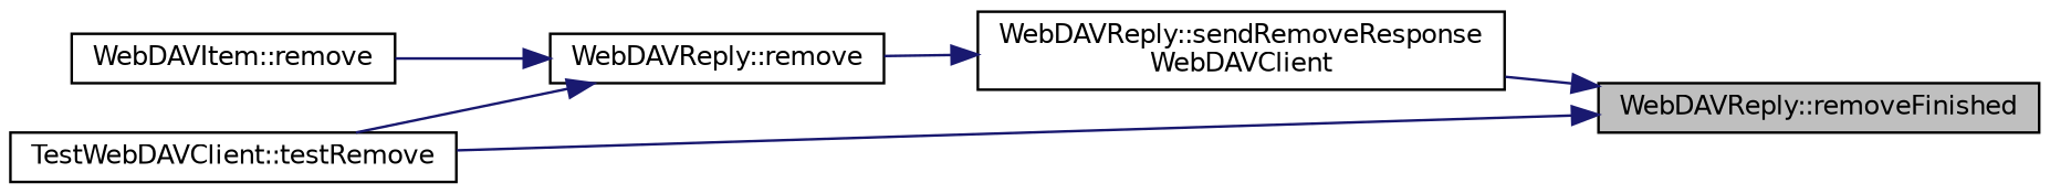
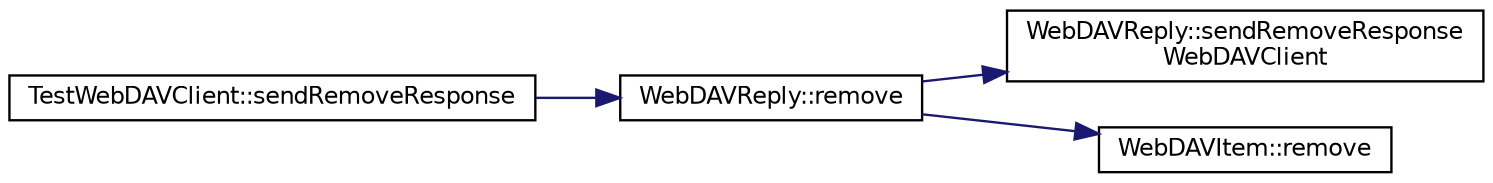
  digraph {
    rankdir=RL
    node [color=black fillcolor=white fontname=Helvetica fontsize=10 shape=record style=filled]
    edge [color=midnightblue dir=back fontname=Helvetica fontsize=10 labelfontname=Helvetica labelfontsize=10 style=solid]
-   n1 [fillcolor=grey75 fontcolor=black height=0.2 label="WebDAVReply::removeFinished" width=0.4]
    n2 [height=0.2 label="WebDAVReply::sendRemoveResponse\lWebDAVClient" width=0.4]
-   n3 [height=0.2 label="TestWebDAVClient::testRemove" width=0.4]
+   n3 [height=0.2 label="TestWebDAVClient::sendRemoveResponse" width=0.4]
    n4 [height=0.2 label="WebDAVReply::remove" width=0.4]
    n5 [height=0.2 label="WebDAVItem::remove" width=0.4]
-   n1 -> n2
-   n1 -> n3
    n2 -> n4
    n4 -> n3
-   n4 -> n5
+   n5 -> n4
  }
